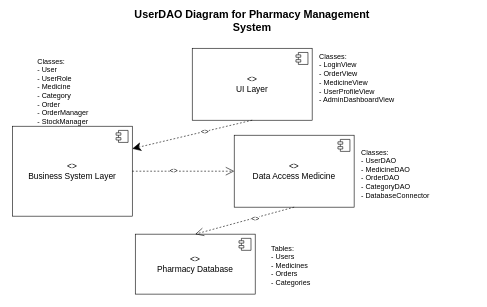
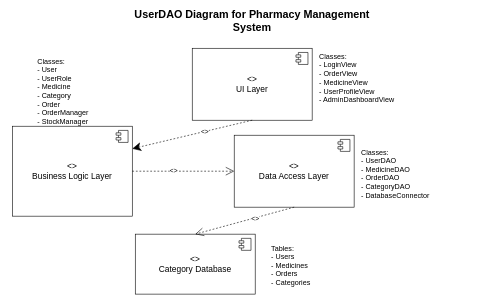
  <mxCell id="0" />
  <mxCell id="1" parent="0" />
  <mxCell id="2" value="&lt;&lt;Application&gt;&gt;&#10;UI Layer" style="html=1;dropTarget=0;whiteSpace=wrap;fontSize=14;" parent="1" vertex="1"><mxGeometry x="320" y="80" width="200" height="120" as="geometry" /></mxCell>
  <mxCell id="3" value="" style="shape=module;jettyWidth=8;jettyHeight=4;" parent="2" vertex="1"><mxGeometry x="1" width="20" height="20" relative="1" as="geometry"><mxPoint x="-27" y="7" as="offset" /></mxGeometry></mxCell>
  <mxCell id="4" value="Classes:&#10;- LoginView&#10;- OrderView&#10;- MedicineView&#10;- UserProfileView&#10;- AdminDashboardView" style="text;align=left;whiteSpace=wrap;html=1;fontSize=12;" parent="1" vertex="1"><mxGeometry x="530" y="80" width="190" height="75" as="geometry" /></mxCell>
- <mxCell id="5" value="&lt;&lt;MainProgram&gt;&gt;&#10;Business System Layer" style="html=1;dropTarget=0;whiteSpace=wrap;fontSize=14;" parent="1" vertex="1"><mxGeometry x="20" y="210" width="200" height="150" as="geometry" /></mxCell>
+ <mxCell id="5" value="&lt;&lt;MainProgram&gt;&gt;&#10;Business Logic Layer" style="html=1;dropTarget=0;whiteSpace=wrap;fontSize=14;" parent="1" vertex="1"><mxGeometry x="20" y="210" width="200" height="150" as="geometry" /></mxCell>
  <mxCell id="6" value="" style="shape=module;jettyWidth=8;jettyHeight=4;" parent="5" vertex="1"><mxGeometry x="1" width="20" height="20" relative="1" as="geometry"><mxPoint x="-27" y="7" as="offset" /></mxGeometry></mxCell>
  <mxCell id="7" value="Classes:&#10;- User&#10;- UserRole&#10;- Medicine&#10;- Category&#10;- Order&#10;- OrderManager&#10;- StockManager" style="text;align=left;whiteSpace=wrap;html=1;fontSize=12;" parent="1" vertex="1"><mxGeometry x="60" y="87.5" width="190" height="105" as="geometry" /></mxCell>
- <mxCell id="8" value="&lt;&lt;DLL&gt;&gt;&#10;Data Access Medicine" style="html=1;dropTarget=0;whiteSpace=wrap;fontSize=14;" parent="1" vertex="1"><mxGeometry x="390" y="225" width="200" height="120" as="geometry" /></mxCell>
+ <mxCell id="8" value="&lt;&lt;DLL&gt;&gt;&#10;Data Access Layer" style="html=1;dropTarget=0;whiteSpace=wrap;fontSize=14;" parent="1" vertex="1"><mxGeometry x="390" y="225" width="200" height="120" as="geometry" /></mxCell>
  <mxCell id="9" value="" style="shape=module;jettyWidth=8;jettyHeight=4;" parent="8" vertex="1"><mxGeometry x="1" width="20" height="20" relative="1" as="geometry"><mxPoint x="-27" y="7" as="offset" /></mxGeometry></mxCell>
  <mxCell id="10" value="Classes:&#10;- UserDAO&#10;- MedicineDAO&#10;- OrderDAO&#10;- CategoryDAO&#10;- DatabaseConnector" style="text;align=left;whiteSpace=wrap;html=1;fontSize=12;" parent="1" vertex="1"><mxGeometry x="600" y="240" width="190" height="75" as="geometry" /></mxCell>
- <mxCell id="11" value="&lt;&lt;Database&gt;&gt;&#10;Pharmacy Database" style="html=1;dropTarget=0;whiteSpace=wrap;fontSize=14;" parent="1" vertex="1"><mxGeometry x="225" y="390" width="200" height="100" as="geometry" /></mxCell>
+ <mxCell id="11" value="&lt;&lt;Database&gt;&gt;&#10;Category Database" style="html=1;dropTarget=0;whiteSpace=wrap;fontSize=14;" parent="1" vertex="1"><mxGeometry x="225" y="390" width="200" height="100" as="geometry" /></mxCell>
  <mxCell id="12" value="" style="shape=module;jettyWidth=8;jettyHeight=4;" parent="11" vertex="1"><mxGeometry x="1" width="20" height="20" relative="1" as="geometry"><mxPoint x="-27" y="7" as="offset" /></mxGeometry></mxCell>
  <mxCell id="13" value="Tables:&#10;- Users&#10;- Medicines&#10;- Orders&#10;- Categories" style="text;align=left;whiteSpace=wrap;html=1;fontSize=12;" parent="1" vertex="1"><mxGeometry x="450" y="400" width="190" height="60" as="geometry" /></mxCell>
  <mxCell id="14" value="" style="endArrow=classic;endSize=12;dashed=1;html=1;rounded=0;entryX=1;entryY=0.25;entryDx=0;entryDy=0;exitX=0.5;exitY=1;exitDx=0;exitDy=0;" parent="1" source="2" target="5" edge="1"><mxGeometry width="160" relative="1" as="geometry"><mxPoint x="340" y="380" as="sourcePoint" /><mxPoint x="500" y="380" as="targetPoint" /></mxGeometry></mxCell>
  <mxCell id="15" value="&lt;&lt;depends&gt;&gt;" style="edgeLabel;html=1;align=center;verticalAlign=middle;resizable=0;points=[];" parent="14" vertex="1" connectable="0"><mxGeometry x="-0.2" y="1" relative="1" as="geometry"><mxPoint as="offset" /></mxGeometry></mxCell>
  <mxCell id="16" value="" style="endArrow=open;endSize=12;dashed=1;html=1;rounded=0;entryX=0;entryY=0.5;entryDx=0;entryDy=0;exitX=1;exitY=0.5;exitDx=0;exitDy=0;" parent="1" source="5" target="8" edge="1"><mxGeometry width="160" relative="1" as="geometry"><mxPoint x="120" y="360" as="sourcePoint" /><mxPoint x="500" y="380" as="targetPoint" /></mxGeometry></mxCell>
  <mxCell id="17" value="&lt;&lt;depends&gt;&gt;" style="edgeLabel;html=1;align=center;verticalAlign=middle;resizable=0;points=[];" parent="16" vertex="1" connectable="0"><mxGeometry x="-0.2" y="1" relative="1" as="geometry"><mxPoint as="offset" /></mxGeometry></mxCell>
  <mxCell id="18" value="" style="endArrow=open;endSize=12;dashed=1;html=1;rounded=0;entryX=0.5;entryY=0;entryDx=0;entryDy=0;exitX=0.5;exitY=1;exitDx=0;exitDy=0;" parent="1" source="8" target="11" edge="1"><mxGeometry width="160" relative="1" as="geometry"><mxPoint x="340" y="380" as="sourcePoint" /><mxPoint x="500" y="380" as="targetPoint" /></mxGeometry></mxCell>
  <mxCell id="19" value="&lt;&lt;depends&gt;&gt;" style="edgeLabel;html=1;align=center;verticalAlign=middle;resizable=0;points=[];" parent="18" vertex="1" connectable="0"><mxGeometry x="-0.2" y="1" relative="1" as="geometry"><mxPoint as="offset" /></mxGeometry></mxCell>
  <mxCell id="20" value="UserDAO Diagram for Pharmacy Management System" style="text;html=1;strokeColor=none;fillColor=none;align=center;verticalAlign=middle;whiteSpace=wrap;rounded=0;fontSize=18;fontStyle=1" parent="1" vertex="1"><mxGeometry x="200" y="20" width="440" height="30" as="geometry" /></mxCell>
